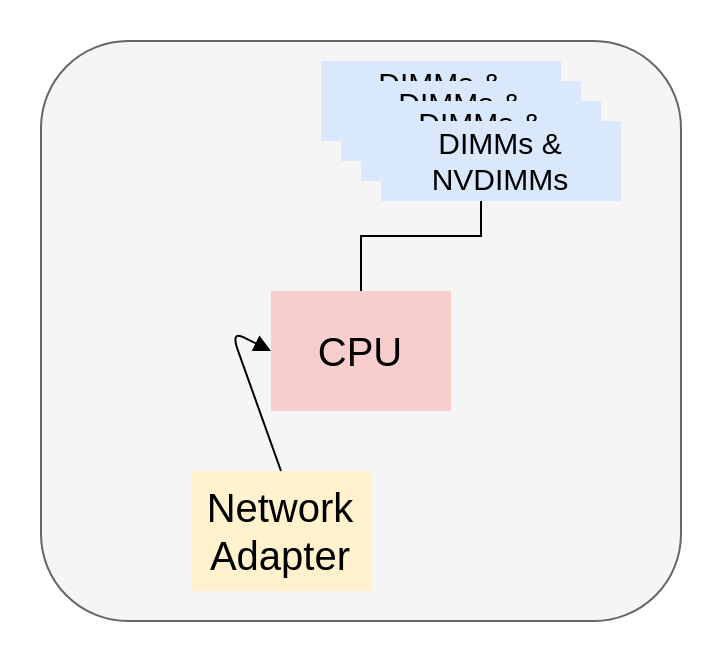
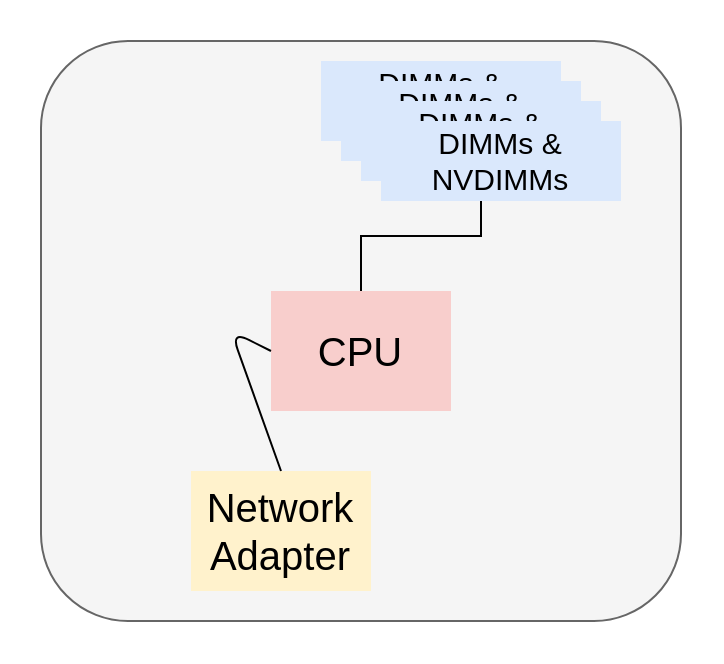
  <mxCell id="0" />
  <mxCell id="1" parent="0" />
  <mxCell id="2" value="" style="rounded=1;whiteSpace=wrap;html=1;fillColor=#f5f5f5;strokeColor=#666666;fontColor=#333333;" vertex="1" parent="1"><mxGeometry x="20" y="20" width="320" height="290" as="geometry" /></mxCell>
  <mxCell id="3" value="" style="edgeStyle=orthogonalEdgeStyle;rounded=0;orthogonalLoop=1;jettySize=auto;html=1;" edge="1" parent="1" source="4" target="7"><mxGeometry relative="1" as="geometry" /></mxCell>
  <mxCell id="4" value="&lt;font style=&quot;font-size: 20px&quot;&gt;CPU&lt;/font&gt;" style="rounded=0;whiteSpace=wrap;html=1;fillColor=#f8cecc;strokeColor=none;" vertex="1" parent="1"><mxGeometry x="135" y="145" width="90" height="60" as="geometry" /></mxCell>
  <mxCell id="5" value="&lt;font style=&quot;font-size: 15px&quot;&gt;DIMMs &amp;amp;&lt;br&gt;NVDIMMs&lt;/font&gt;" style="rounded=0;whiteSpace=wrap;html=1;fillColor=#dae8fc;strokeColor=none;" vertex="1" parent="1"><mxGeometry x="160" y="30" width="120" height="40" as="geometry" /></mxCell>
  <mxCell id="6" value="&lt;font style=&quot;font-size: 15px&quot;&gt;DIMMs &amp;amp;&lt;br&gt;NVDIMMs&lt;/font&gt;" style="rounded=0;whiteSpace=wrap;html=1;fillColor=#dae8fc;strokeColor=none;" vertex="1" parent="1"><mxGeometry x="170" y="40" width="120" height="40" as="geometry" /></mxCell>
  <mxCell id="7" value="&lt;font style=&quot;font-size: 15px&quot;&gt;DIMMs &amp;amp;&lt;br&gt;NVDIMMs&lt;/font&gt;" style="rounded=0;whiteSpace=wrap;html=1;fillColor=#dae8fc;strokeColor=none;" vertex="1" parent="1"><mxGeometry x="180" y="50" width="120" height="40" as="geometry" /></mxCell>
  <mxCell id="8" value="&lt;font style=&quot;font-size: 15px&quot;&gt;DIMMs &amp;amp;&lt;br&gt;NVDIMMs&lt;/font&gt;" style="rounded=0;whiteSpace=wrap;html=1;fillColor=#dae8fc;strokeColor=none;" vertex="1" parent="1"><mxGeometry x="190" y="60" width="120" height="40" as="geometry" /></mxCell>
  <mxCell id="9" value="&lt;font style=&quot;font-size: 20px&quot;&gt;Network&lt;br&gt;Adapter&lt;br&gt;&lt;/font&gt;" style="rounded=0;whiteSpace=wrap;html=1;fillColor=#fff2cc;strokeColor=none;" vertex="1" parent="1"><mxGeometry x="95" y="235" width="90" height="60" as="geometry" /></mxCell>
- <mxCell id="10" value="" style="endArrow=block;html=1;exitX=0.5;exitY=0;exitDx=0;exitDy=0;entryX=0;entryY=0.5;entryDx=0;entryDy=0;" edge="1" parent="1" source="9" target="4"><mxGeometry width="50" height="50" relative="1" as="geometry"><mxPoint x="50" y="220" as="sourcePoint" /><mxPoint x="100" y="170" as="targetPoint" /><Array as="points"><mxPoint x="115" y="165" /></Array></mxGeometry></mxCell>
+ <mxCell id="10" value="" style="endArrow=none;html=1;exitX=0.5;exitY=0;exitDx=0;exitDy=0;entryX=0;entryY=0.5;entryDx=0;entryDy=0;" edge="1" parent="1" source="9" target="4"><mxGeometry width="50" height="50" relative="1" as="geometry"><mxPoint x="50" y="220" as="sourcePoint" /><mxPoint x="100" y="170" as="targetPoint" /><Array as="points"><mxPoint x="115" y="165" /></Array></mxGeometry></mxCell>
